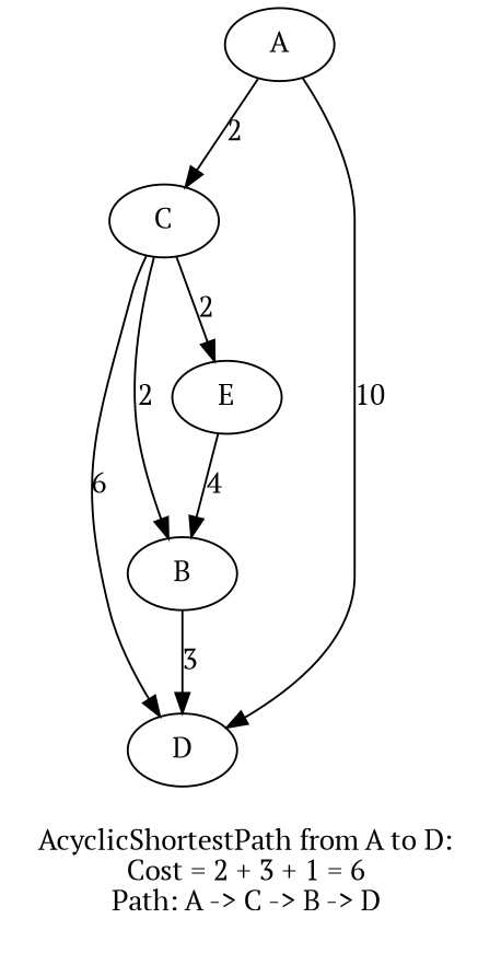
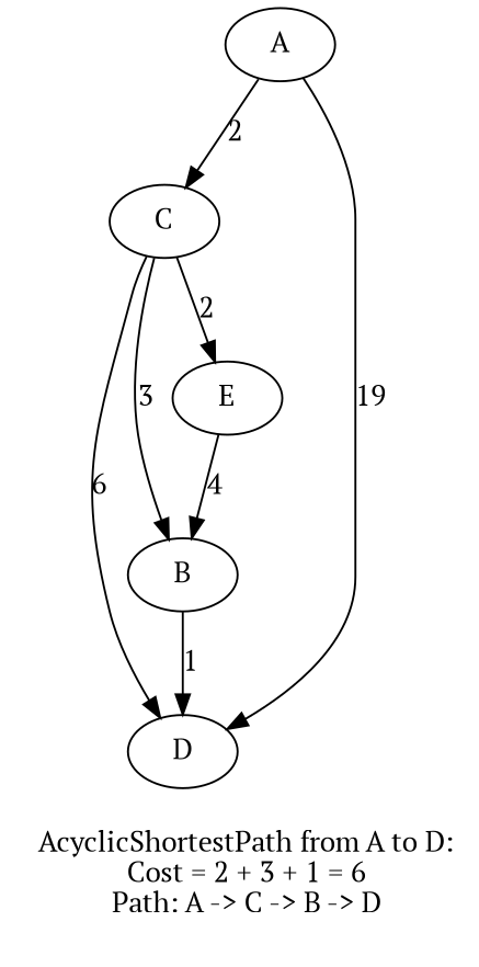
  digraph {
    fontname="PT Serif"
    label="\n  AcyclicShortestPath from A to D:\n  Cost = 2 + 3 + 1 = 6\n  Path: A -> C -> B -> D\n	"
    node [fontname="PT Serif"]
    edge [fontname="PT Serif"]
    A
    C
    D
    B
    E
    A -> C [label=2]
-   A -> D [label=10]
+   A -> D [label=19]
    C -> D [label=6]
-   C -> B [label=2]
+   C -> B [label=3]
    C -> E [label=2]
-   B -> D [label=3]
+   B -> D [label=1]
    E -> B [label=4]
  }
